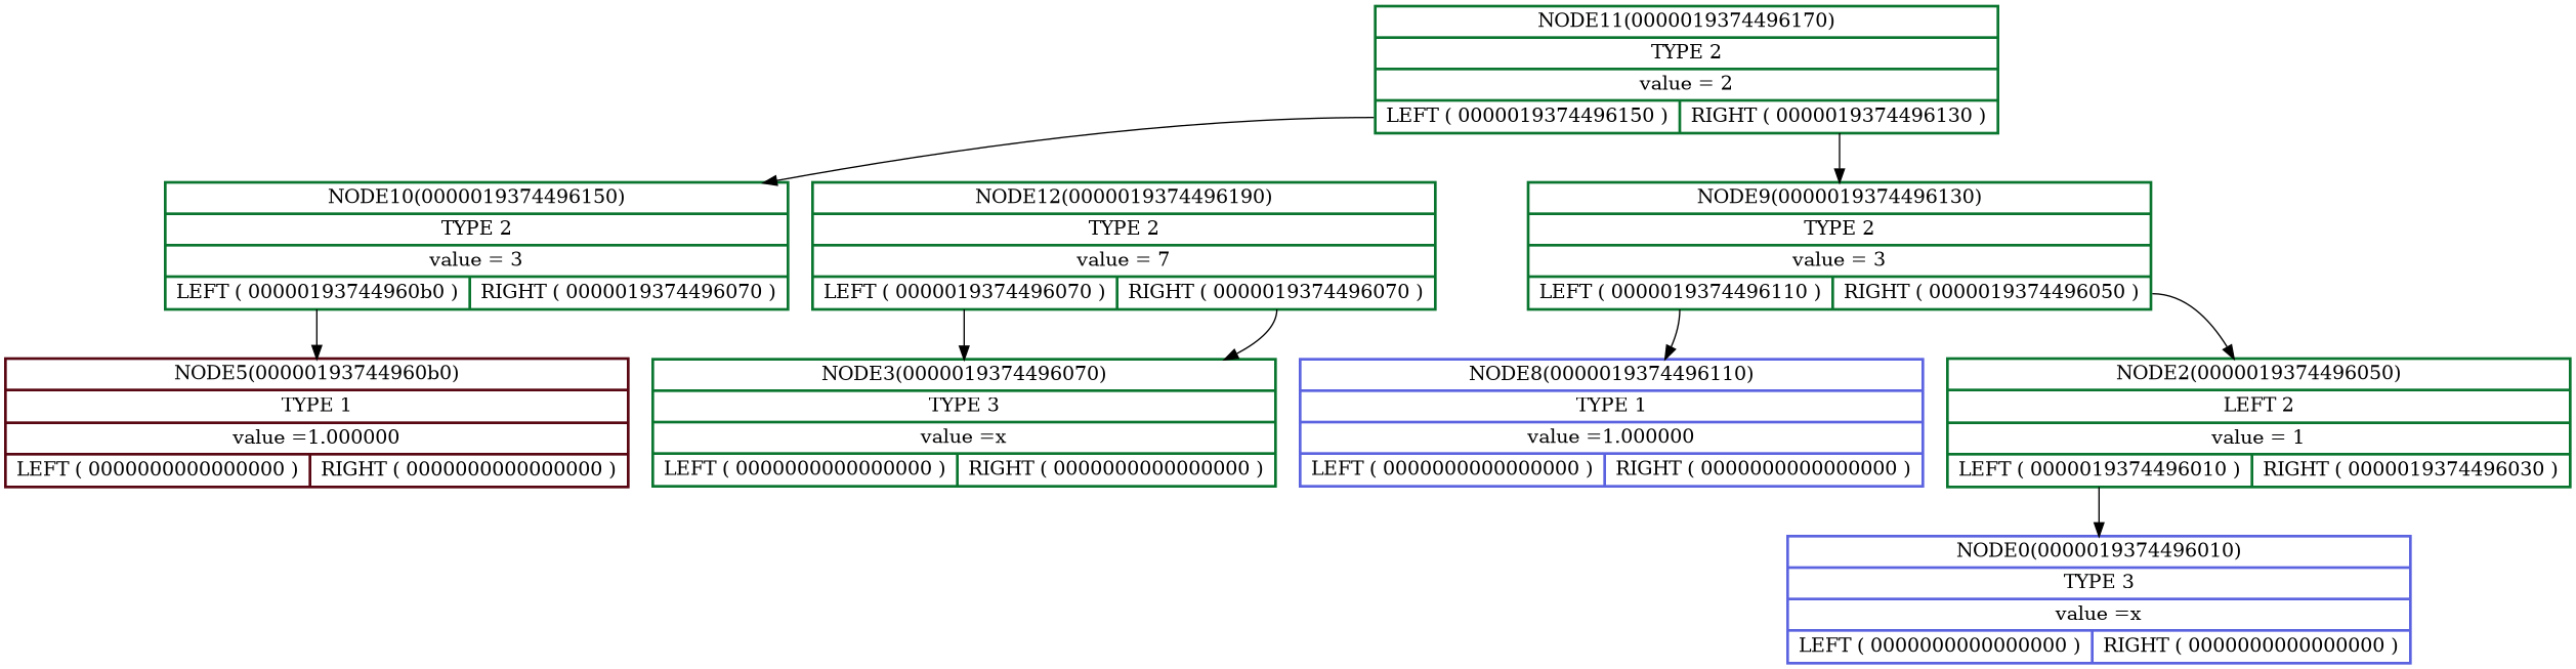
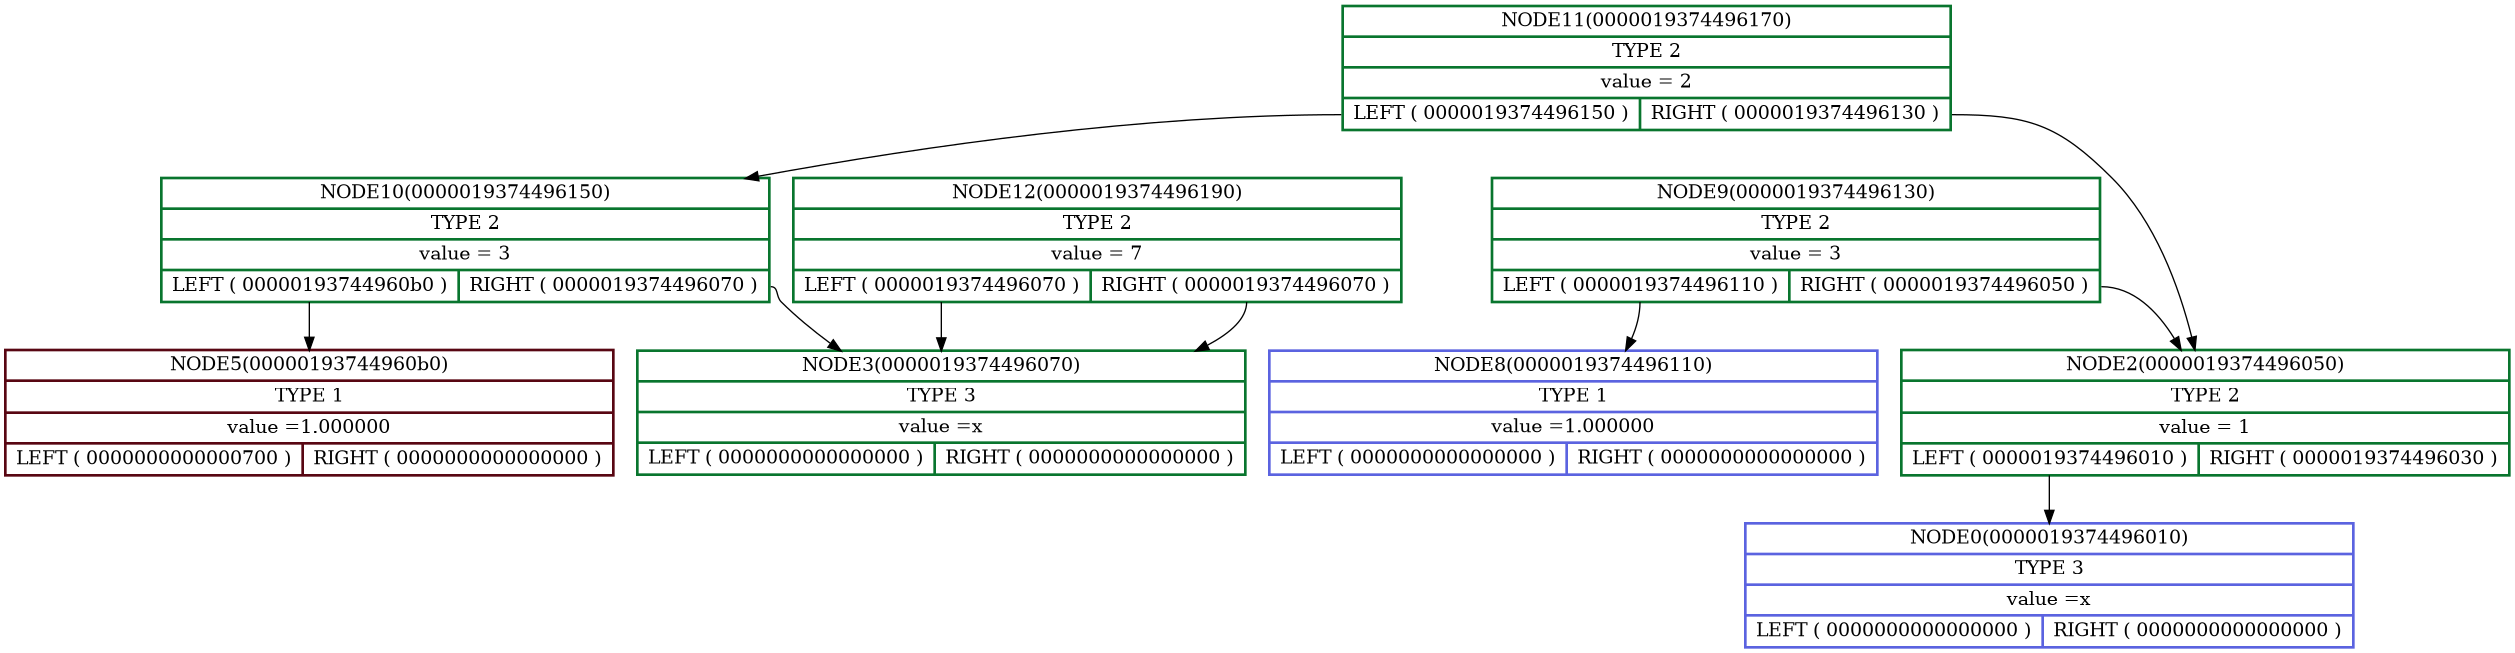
  digraph {
    fontname="DejaVu Serif"
    rankdir=TB
    node [color="#09752e" fontname="DejaVu Serif" shape=record style=bold]
    edge [fontname="DejaVu Serif" tailport=f3]
    n1 [color="#5b63e0" label=" {<f0> NODE0(0000019374496010) | <f1> TYPE 3 | <f2> value =x | { <f3> LEFT ( 0000000000000000 ) | <f4> RIGHT ( 0000000000000000 ) } } " penwidth=2.0]
-   n2 [label=" {<f0> NODE2(0000019374496050) | <f1> LEFT 2 | <f2> value = 1 | { <f3> LEFT ( 0000019374496010 ) | <f4> RIGHT ( 0000019374496030 ) } } "]
+   n2 [label=" {<f0> NODE2(0000019374496050) | <f1> TYPE 2 | <f2> value = 1 | { <f3> LEFT ( 0000019374496010 ) | <f4> RIGHT ( 0000019374496030 ) } } "]
    n3 [label=" {<f0> NODE3(0000019374496070) | <f1> TYPE 3 | <f2> value =x | { <f3> LEFT ( 0000000000000000 ) | <f4> RIGHT ( 0000000000000000 ) } } " penwidth=2.0]
    n4 [label=" {<f0> NODE11(0000019374496170) | <f1> TYPE 2 | <f2> value = 2 | { <f3> LEFT ( 0000019374496150 ) | <f4> RIGHT ( 0000019374496130 ) } } "]
    n5 [label=" {<f0> NODE9(0000019374496130) | <f1> TYPE 2 | <f2> value = 3 | { <f3> LEFT ( 0000019374496110 ) | <f4> RIGHT ( 0000019374496050 ) } } "]
    n6 [label=" {<f0> NODE10(0000019374496150) | <f1> TYPE 2 | <f2> value = 3 | { <f3> LEFT ( 00000193744960b0 ) | <f4> RIGHT ( 0000019374496070 ) } } "]
    n7 [label=" {<f0> NODE12(0000019374496190) | <f1> TYPE 2 | <f2> value = 7 | { <f3> LEFT ( 0000019374496070 ) | <f4> RIGHT ( 0000019374496070 ) } } "]
-   n8 [color="#580612" label=" {<f0> NODE5(00000193744960b0) | <f1> TYPE 1 | <f2> value =1.000000 | { <f3> LEFT ( 0000000000000000 ) | <f4> RIGHT ( 0000000000000000 ) } } "]
+   n8 [color="#580612" label=" {<f0> NODE5(00000193744960b0) | <f1> TYPE 1 | <f2> value =1.000000 | { <f3> LEFT ( 0000000000000700 ) | <f4> RIGHT ( 0000000000000000 ) } } "]
    n9 [color="#5b63e0" label=" {<f0> NODE8(0000019374496110) | <f1> TYPE 1 | <f2> value =1.000000 | { <f3> LEFT ( 0000000000000000 ) | <f4> RIGHT ( 0000000000000000 ) } } "]
    n2 -> n1
-   n4 -> n5 [tailport=f4]
+   n4 -> n2 [tailport=f4]
    n4 -> n6
    n5 -> n2 [tailport=f4]
    n5 -> n9
+   n6 -> n3 [tailport=f4]
    n6 -> n8
    n7 -> n3
    n7 -> n3 [tailport=f4]
  }
